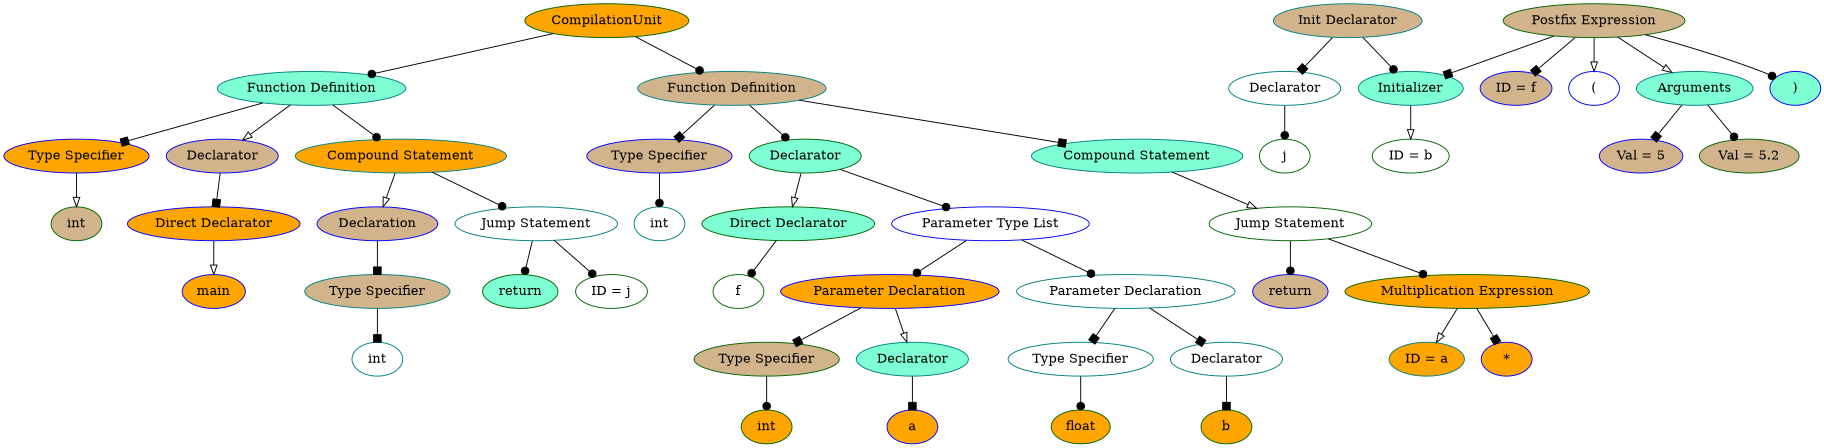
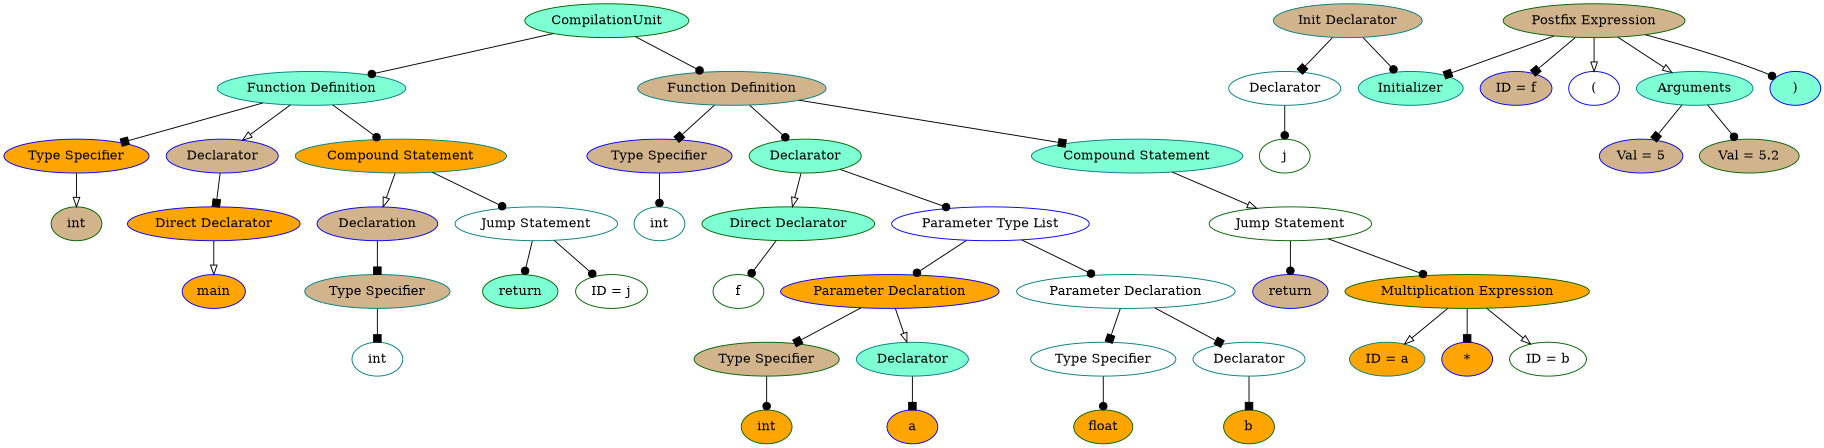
  digraph {
    node [color=darkgreen fillcolor=white style=filled]
    edge [arrowhead=dot]
-   n1 [fillcolor=orange label=CompilationUnit]
+   n1 [fillcolor=aquamarine label=CompilationUnit]
    n2 [color=teal fillcolor=aquamarine label="Function Definition"]
    n3 [color=teal fillcolor=tan label="Function Definition"]
    n4 [color=blue fillcolor=orange label="Type Specifier"]
    n5 [color=blue fillcolor=tan label=Declarator]
    n6 [color=teal fillcolor=orange label="Compound Statement"]
    n7 [color=blue fillcolor=tan label="Type Specifier"]
    n8 [fillcolor=aquamarine label=Declarator]
    n9 [color=teal fillcolor=aquamarine label="Compound Statement"]
    n10 [fillcolor=tan label=int]
    n11 [color=blue fillcolor=orange label="Direct Declarator"]
    n12 [color=blue fillcolor=tan label=Declaration]
    n13 [color=teal label="Jump Statement"]
    n14 [color=blue fillcolor=orange label=main]
    n15 [color=teal fillcolor=tan label="Type Specifier"]
    n16 [fillcolor=aquamarine label=return]
    n17 [label="ID = j"]
    n18 [color=teal label=int]
    n19 [color=teal fillcolor=tan label="Init Declarator"]
    n20 [color=teal label=Declarator]
    n21 [color=teal fillcolor=aquamarine label=Initializer]
    n22 [label=j]
    n23 [fillcolor=tan label="Postfix Expression"]
    n24 [color=blue fillcolor=tan label="ID = f"]
    n25 [color=blue label="("]
    n26 [color=teal fillcolor=aquamarine label=Arguments]
    n27 [color=blue fillcolor=aquamarine label=")"]
    n28 [color=blue fillcolor=tan label="Val = 5"]
    n29 [fillcolor=tan label="Val = 5.2"]
    n30 [color=teal label=int]
    n31 [fillcolor=aquamarine label="Direct Declarator"]
    n32 [color=blue label="Parameter Type List"]
    n33 [label="Jump Statement"]
    n34 [label=f]
    n35 [color=blue fillcolor=orange label="Parameter Declaration"]
    n36 [color=teal label="Parameter Declaration"]
    n37 [fillcolor=tan label="Type Specifier"]
    n38 [color=teal fillcolor=aquamarine label=Declarator]
    n39 [color=teal label="Type Specifier"]
    n40 [color=teal label=Declarator]
    n41 [fillcolor=orange label=int]
    n42 [color=blue fillcolor=orange label=a]
    n43 [fillcolor=orange label=float]
    n44 [fillcolor=orange label=b]
    n45 [color=blue fillcolor=tan label=return]
    n46 [fillcolor=orange label="Multiplication Expression"]
    n47 [color=teal fillcolor=orange label="ID = a"]
    n48 [color=blue fillcolor=orange label="*"]
    n49 [label="ID = b"]
    n1 -> n2
    n1 -> n3
    n2 -> n4 [arrowhead=box]
    n2 -> n5 [arrowhead=onormal]
    n2 -> n6
    n3 -> n7 [arrowhead=box]
    n3 -> n8
    n3 -> n9 [arrowhead=box]
    n4 -> n10 [arrowhead=onormal]
    n5 -> n11 [arrowhead=box]
    n6 -> n12 [arrowhead=onormal]
    n6 -> n13
    n7 -> n30
    n8 -> n31 [arrowhead=onormal]
    n8 -> n32
    n9 -> n33 [arrowhead=onormal]
    n11 -> n14 [arrowhead=onormal]
    n12 -> n15 [arrowhead=box]
    n13 -> n16
    n13 -> n17
    n15 -> n18 [arrowhead=box]
    n19 -> n20 [arrowhead=box]
    n19 -> n21
    n20 -> n22
    n23 -> n21 [arrowhead=box]
    n23 -> n24 [arrowhead=box]
    n23 -> n25 [arrowhead=onormal]
    n23 -> n26 [arrowhead=onormal]
    n23 -> n27
    n26 -> n28 [arrowhead=box]
    n26 -> n29
    n31 -> n34
    n32 -> n35
    n32 -> n36
    n33 -> n45
    n33 -> n46
    n35 -> n37 [arrowhead=box]
    n35 -> n38 [arrowhead=onormal]
    n36 -> n39 [arrowhead=box]
    n36 -> n40 [arrowhead=box]
    n37 -> n41
    n38 -> n42 [arrowhead=box]
    n39 -> n43
    n40 -> n44 [arrowhead=box]
    n46 -> n47 [arrowhead=onormal]
    n46 -> n48 [arrowhead=box]
-   n21 -> n49 [arrowhead=onormal]
+   n46 -> n49 [arrowhead=onormal]
  }
